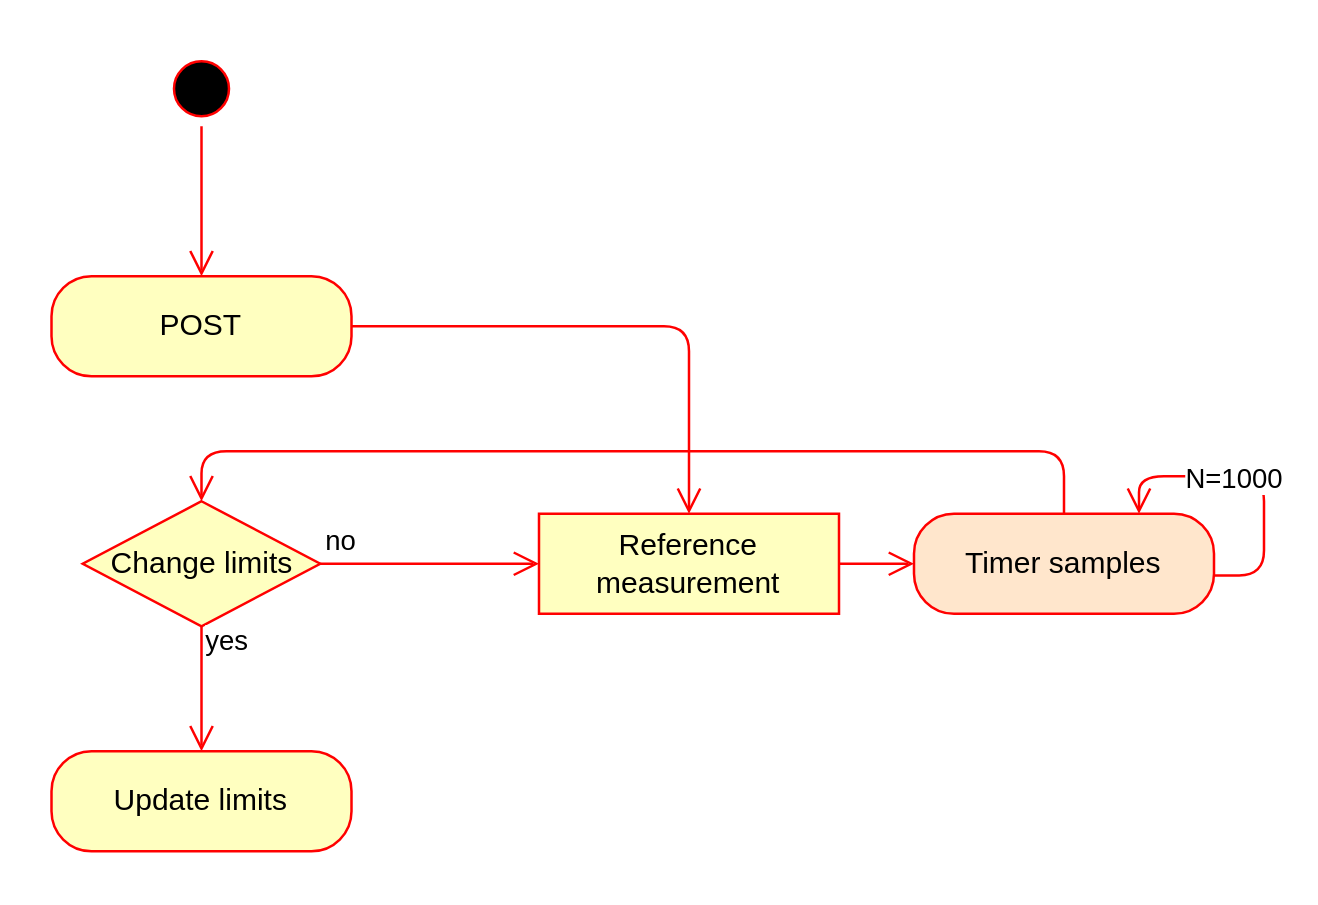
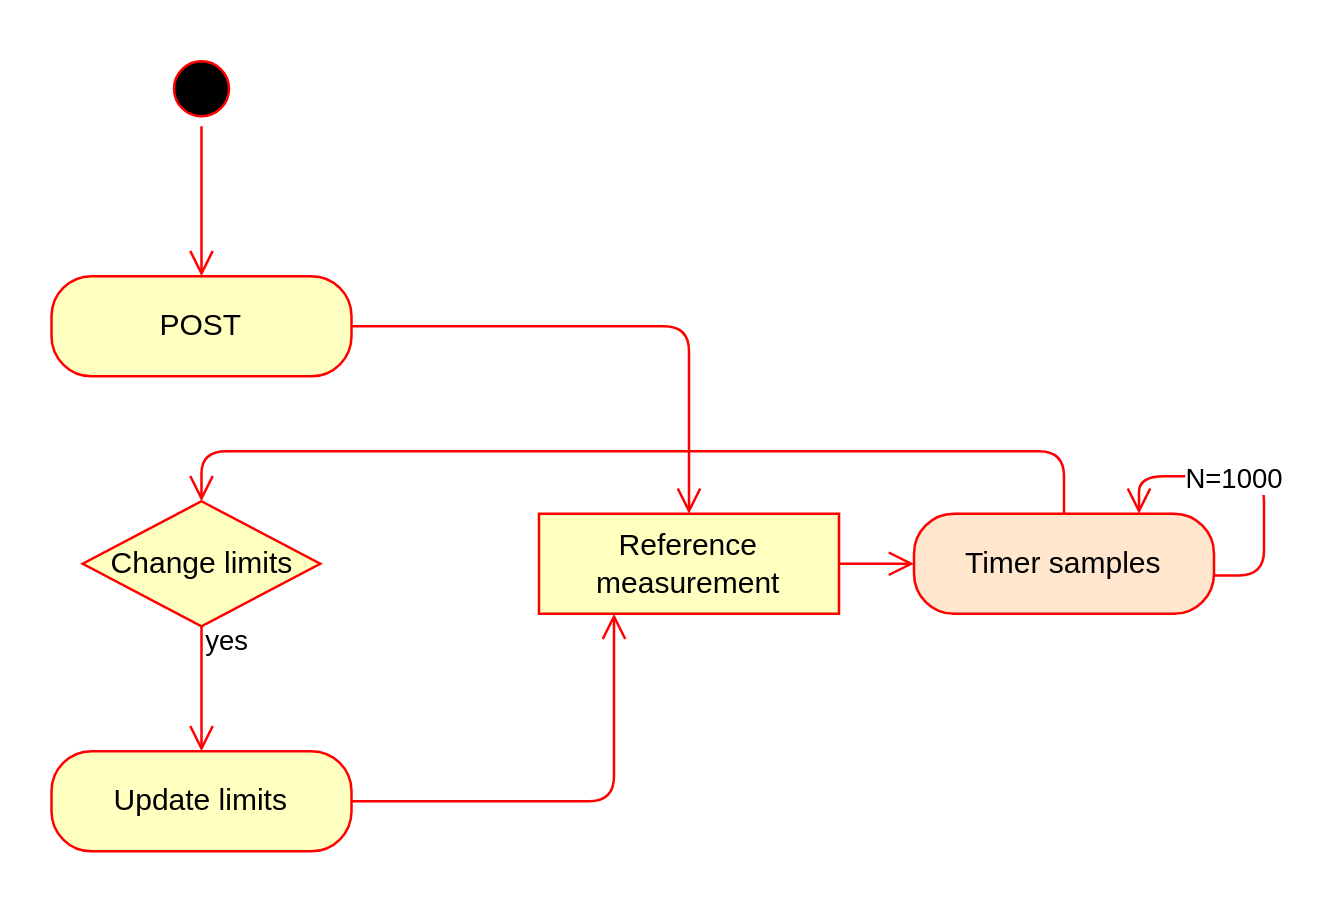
  <mxCell id="0" />
  <mxCell id="1" parent="0" />
  <mxCell id="2" value="" style="ellipse;html=1;shape=startState;fillColor=#000000;strokeColor=#ff0000;" vertex="1" parent="1"><mxGeometry x="65" y="20" width="30" height="30" as="geometry" /></mxCell>
  <mxCell id="3" value="" style="edgeStyle=orthogonalEdgeStyle;html=1;verticalAlign=bottom;endArrow=open;endSize=8;strokeColor=#ff0000;" edge="1" source="2" parent="1"><mxGeometry relative="1" as="geometry"><mxPoint x="80" y="110" as="targetPoint" /></mxGeometry></mxCell>
  <mxCell id="4" value="POST" style="rounded=1;whiteSpace=wrap;html=1;arcSize=40;fontColor=#000000;fillColor=#ffffc0;strokeColor=#ff0000;" vertex="1" parent="1"><mxGeometry x="20" y="110" width="120" height="40" as="geometry" /></mxCell>
  <mxCell id="5" value="" style="edgeStyle=orthogonalEdgeStyle;html=1;verticalAlign=bottom;endArrow=open;endSize=8;strokeColor=#ff0000;" edge="1" source="4" parent="1" target="11"><mxGeometry relative="1" as="geometry"><mxPoint x="80" y="210" as="targetPoint" /></mxGeometry></mxCell>
  <mxCell id="6" value="Change limits" style="rhombus;whiteSpace=wrap;html=1;fillColor=#ffffc0;strokeColor=#ff0000;" vertex="1" parent="1"><mxGeometry x="32.5" y="200" width="95" height="50" as="geometry" /></mxCell>
- <mxCell id="7" value="no" style="edgeStyle=orthogonalEdgeStyle;html=1;align=left;verticalAlign=bottom;endArrow=open;endSize=8;strokeColor=#ff0000;entryX=0;entryY=0.5;entryDx=0;entryDy=0;" edge="1" source="6" parent="1" target="11"><mxGeometry x="-1" relative="1" as="geometry"><mxPoint x="215" y="230" as="targetPoint" /><Array as="points" /></mxGeometry></mxCell>
  <mxCell id="8" value="yes" style="edgeStyle=orthogonalEdgeStyle;html=1;align=left;verticalAlign=top;endArrow=open;endSize=8;strokeColor=#ff0000;" edge="1" source="6" parent="1"><mxGeometry x="-1" y="-7" relative="1" as="geometry"><mxPoint x="80" y="300" as="targetPoint" /><Array as="points"><mxPoint x="80" y="300" /><mxPoint x="80" y="300" /></Array><mxPoint x="7" y="-7" as="offset" /></mxGeometry></mxCell>
  <mxCell id="9" value="Update limits" style="rounded=1;whiteSpace=wrap;html=1;arcSize=40;fontColor=#000000;fillColor=#ffffc0;strokeColor=#ff0000;" vertex="1" parent="1"><mxGeometry x="20" y="300" width="120" height="40" as="geometry" /></mxCell>
+ <mxCell id="10" value="" style="edgeStyle=orthogonalEdgeStyle;html=1;align=left;verticalAlign=top;endArrow=open;endSize=8;strokeColor=#ff0000;exitX=1;exitY=0.5;exitDx=0;exitDy=0;entryX=0.25;entryY=1;entryDx=0;entryDy=0;" edge="1" parent="1" source="9" target="11"><mxGeometry x="-1" y="-28" relative="1" as="geometry"><mxPoint x="245" y="250" as="targetPoint" /><mxPoint x="155" y="320" as="sourcePoint" /><Array as="points"><mxPoint x="245" y="320" /></Array><mxPoint x="8" y="-20" as="offset" /></mxGeometry></mxCell>
  <mxCell id="11" value="Reference measurement" style="whiteSpace=wrap;html=1;arcSize=40;fontColor=#000000;fillColor=#ffffc0;strokeColor=#ff0000;rounded=0;" vertex="1" parent="1"><mxGeometry x="215" y="205" width="120" height="40" as="geometry" /></mxCell>
  <mxCell id="12" value="Timer samples" style="rounded=1;whiteSpace=wrap;html=1;arcSize=40;fontColor=#000000;fillColor=#ffe6cc;strokeColor=#ff0000;" vertex="1" parent="1"><mxGeometry x="365" y="205" width="120" height="40" as="geometry" /></mxCell>
  <mxCell id="13" value="" style="edgeStyle=orthogonalEdgeStyle;html=1;align=left;verticalAlign=top;endArrow=open;endSize=8;strokeColor=#ff0000;exitX=1;exitY=0.5;exitDx=0;exitDy=0;" edge="1" parent="1" source="11"><mxGeometry x="-1" y="-28" relative="1" as="geometry"><mxPoint x="365" y="225" as="targetPoint" /><mxPoint x="345" y="260" as="sourcePoint" /><Array as="points"><mxPoint x="365" y="225" /></Array><mxPoint x="8" y="-20" as="offset" /></mxGeometry></mxCell>
  <mxCell id="14" value="" style="edgeStyle=orthogonalEdgeStyle;html=1;align=left;verticalAlign=top;endArrow=open;endSize=8;strokeColor=#ff0000;entryX=0.75;entryY=0;entryDx=0;entryDy=0;exitX=1;exitY=0.5;exitDx=0;exitDy=0;" edge="1" parent="1" target="12"><mxGeometry x="-1" y="-28" relative="1" as="geometry"><mxPoint x="515" y="229.66" as="targetPoint" /><mxPoint x="485" y="229.66" as="sourcePoint" /><Array as="points"><mxPoint x="505" y="230" /><mxPoint x="505" y="190" /><mxPoint x="455" y="190" /></Array><mxPoint x="8" y="-20" as="offset" /></mxGeometry></mxCell>
  <mxCell id="15" value="N=1000" style="edgeLabel;html=1;align=center;verticalAlign=middle;resizable=0;points=[];" vertex="1" connectable="0" parent="14"><mxGeometry x="0.161" relative="1" as="geometry"><mxPoint as="offset" /></mxGeometry></mxCell>
  <mxCell id="16" value="" style="edgeStyle=orthogonalEdgeStyle;html=1;align=left;verticalAlign=bottom;endArrow=open;endSize=8;strokeColor=#ff0000;exitX=0.5;exitY=0;exitDx=0;exitDy=0;" edge="1" parent="1" source="12"><mxGeometry x="-1" relative="1" as="geometry"><mxPoint x="80" y="200" as="targetPoint" /><mxPoint x="365" y="160" as="sourcePoint" /><Array as="points"><mxPoint x="425" y="180" /><mxPoint x="80" y="180" /></Array></mxGeometry></mxCell>
